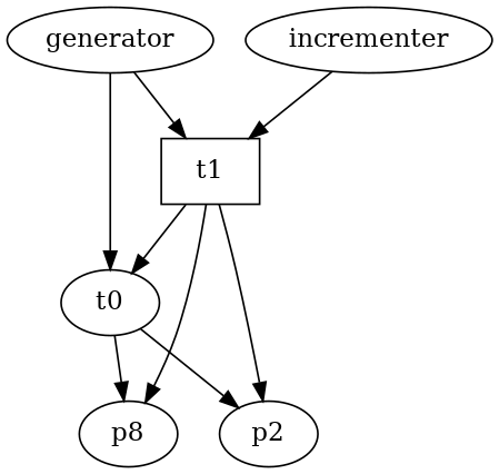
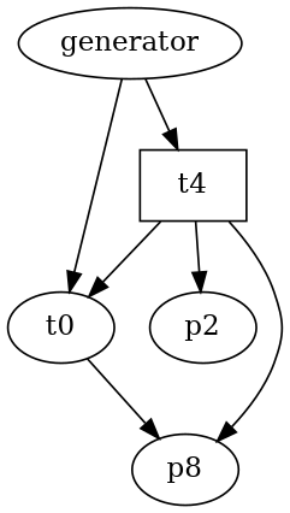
  digraph {
    n1 [label=generator]
    t0 [shape=ellipse]
-   t1 [shape=box]
+   t1 [shape=box label=t4]
    n4 [label=p2]
    n5 [label=p8]
-   n6 [label=incrementer]
    n1 -> t0
    n1 -> t1
-   t0 -> n4
    t0 -> n5
    t1 -> t0
    t1 -> n4
    t1 -> n5
-   n6 -> t1
  }
